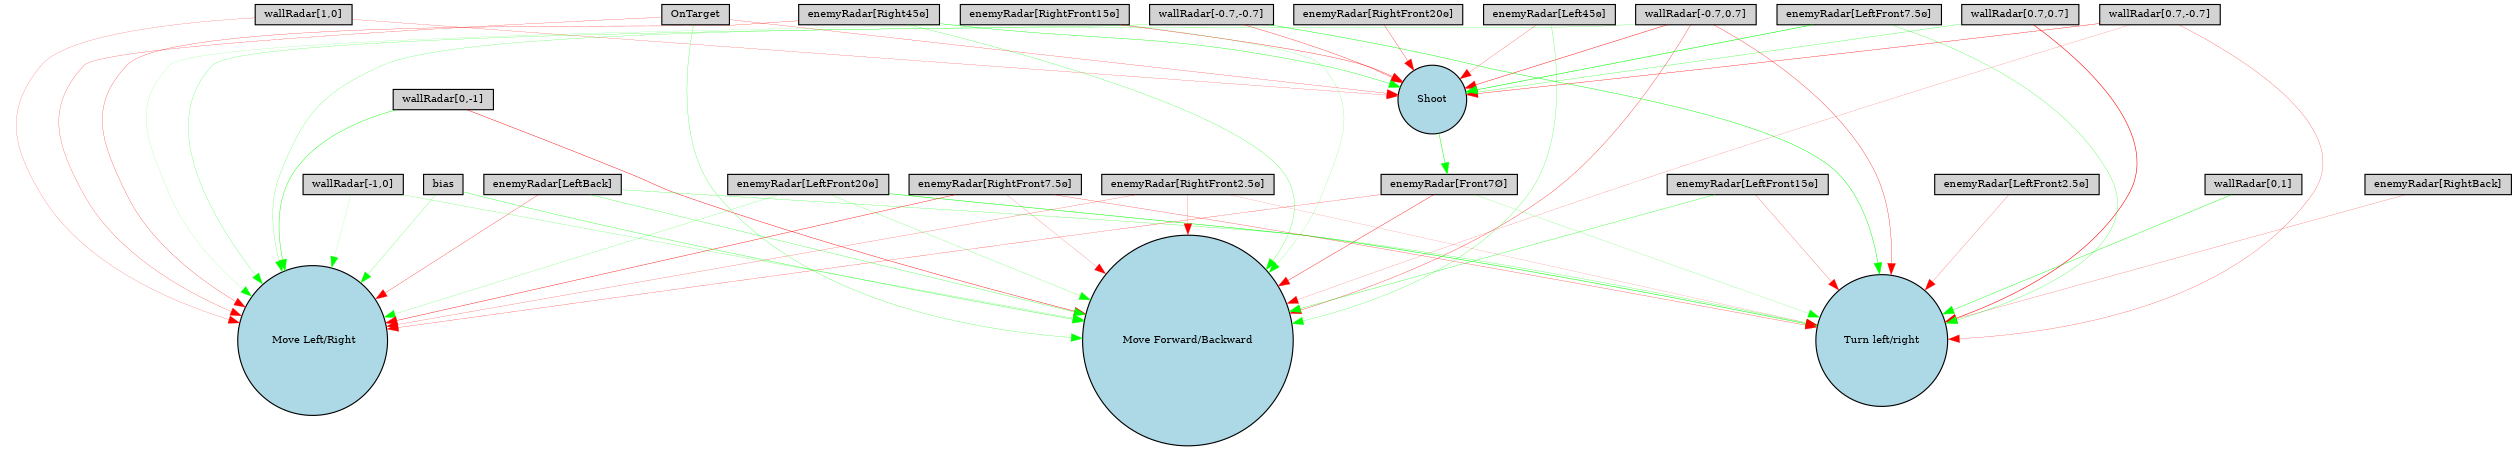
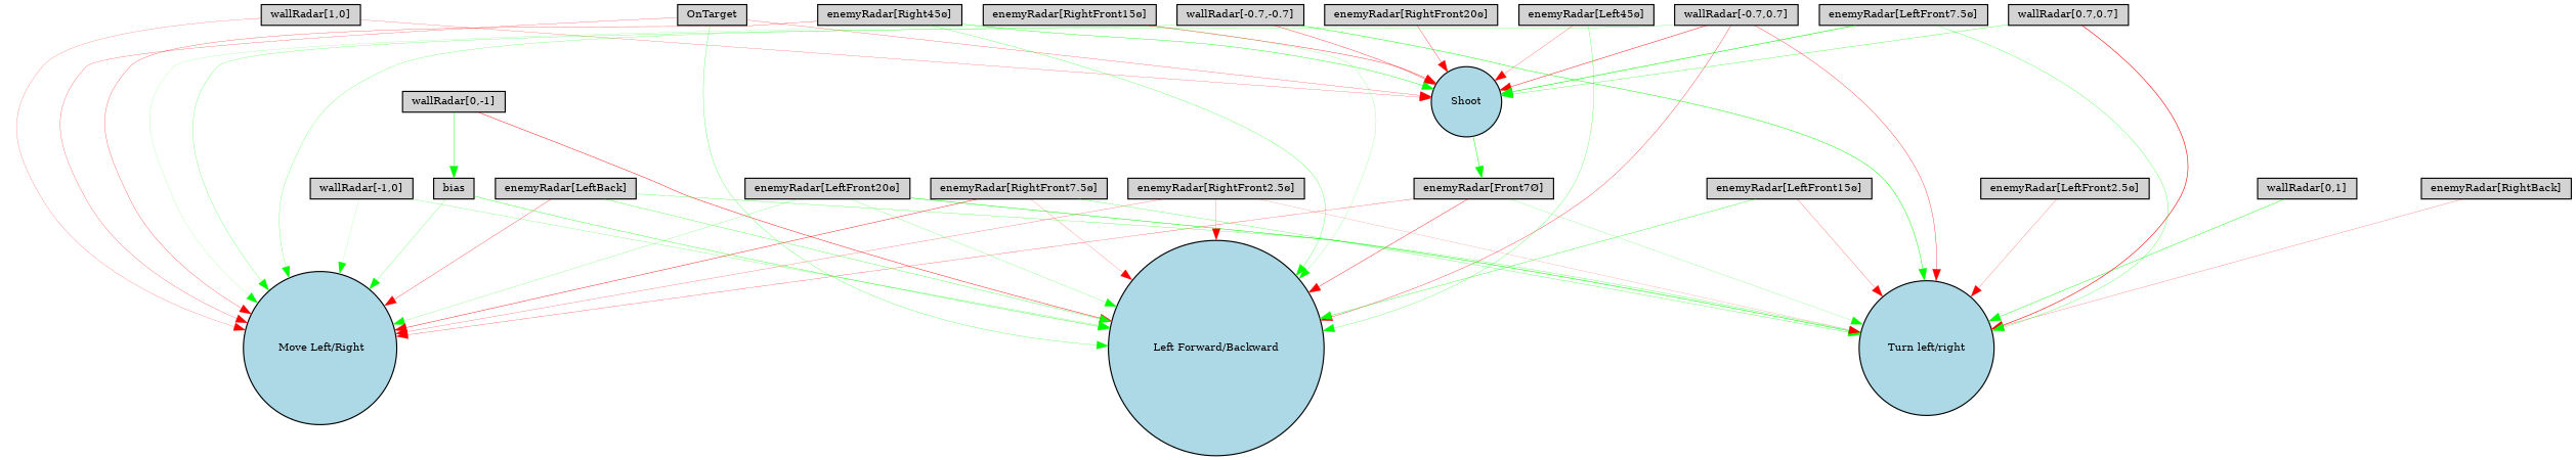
  digraph {
    node [fillcolor=lightgray fontsize=9 shape=box style=filled]
    edge [color=red style=solid]
    "wallRadar[1,0]" [height=0.2 width=0.2]
    Shoot [fillcolor=lightblue height=0.2 shape=circle width=0.2]
    " Move Left/Right" [fillcolor=lightblue height=0.2 shape=circle width=0.2]
    "enemyRadar[Front7Ø]" [height=0.2 width=0.2]
    "wallRadar[0,1]" [height=0.2 width=0.2]
    "Turn left/right" [fillcolor=lightblue height=0.2 shape=circle width=0.2]
    "wallRadar[-1,0]" [height=0.2 width=0.2]
-   "Move Forward/Backward" [fillcolor=lightblue height=0.2 shape=circle width=0.2]
+   "Move Forward/Backward" [fillcolor=lightblue height=0.2 shape=circle width=0.2 label="Left Forward/Backward"]
    "wallRadar[0,-1]" [height=0.2 width=0.2]
    "wallRadar[0.7,0.7]" [height=0.2 width=0.2]
    "wallRadar[-0.7,0.7]" [height=0.2 width=0.2]
    "wallRadar[-0.7,-0.7]" [height=0.2 width=0.2]
-   "wallRadar[0.7,-0.7]" [height=0.2 width=0.2]
    "enemyRadar[RightBack]" [height=0.2 width=0.2]
    "enemyRadar[LeftBack]" [height=0.2 width=0.2]
    "enemyRadar[Right45ø]" [height=0.2 width=0.2]
    "enemyRadar[Left45ø]" [height=0.2 width=0.2]
    "enemyRadar[RightFront20ø]" [height=0.2 width=0.2]
    "enemyRadar[LeftFront20ø]" [height=0.2 width=0.2]
    "enemyRadar[RightFront15ø]" [height=0.2 width=0.2]
    "enemyRadar[LeftFront15ø]" [height=0.2 width=0.2]
    "enemyRadar[RightFront7.5ø]" [height=0.2 width=0.2]
    "enemyRadar[LeftFront7.5ø]" [height=0.2 width=0.2]
    "enemyRadar[RightFront2.5ø]" [height=0.2 width=0.2]
    "enemyRadar[LeftFront2.5ø]" [height=0.2 width=0.2]
    OnTarget [height=0.2 width=0.2]
    bias [height=0.2 width=0.2]
    "wallRadar[1,0]" -> Shoot [penwidth=0.17271913399479555]
    "wallRadar[1,0]" -> " Move Left/Right" [penwidth=0.1574946098461488]
    Shoot -> "enemyRadar[Front7Ø]" [color=green penwidth=0.42252767516886924]
    "enemyRadar[Front7Ø]" -> " Move Left/Right" [penwidth=0.20910898566011554]
    "enemyRadar[Front7Ø]" -> "Turn left/right" [color=green penwidth=0.1564741084021256]
    "enemyRadar[Front7Ø]" -> "Move Forward/Backward" [penwidth=0.344355264315371]
    "wallRadar[0,1]" -> "Turn left/right" [color=green penwidth=0.3681721863124302]
    "wallRadar[-1,0]" -> " Move Left/Right" [color=green penwidth=0.10254058372531515]
    "wallRadar[-1,0]" -> "Move Forward/Backward" [color=green penwidth=0.17404676950026632]
-   "wallRadar[0,-1]" -> " Move Left/Right" [color=green penwidth=0.3728154094469488]
+   "wallRadar[0,-1]" -> bias [color=green penwidth=0.3728154094469488]
    "wallRadar[0,-1]" -> "Move Forward/Backward" [penwidth=0.3840442498516412]
    "wallRadar[0.7,0.7]" -> Shoot [color=green penwidth=0.25617022216767626]
    "wallRadar[0.7,0.7]" -> "Turn left/right" [penwidth=0.5017624255896895]
    "wallRadar[-0.7,0.7]" -> Shoot [penwidth=0.3949231932339531]
    "wallRadar[-0.7,0.7]" -> " Move Left/Right" [color=green penwidth=0.18914270940720784]
    "wallRadar[-0.7,0.7]" -> "Turn left/right" [penwidth=0.2915968085812177]
    "wallRadar[-0.7,0.7]" -> "Move Forward/Backward" [penwidth=0.27969539222476925]
    "wallRadar[-0.7,-0.7]" -> Shoot [penwidth=0.2989802916335925]
    "wallRadar[-0.7,-0.7]" -> " Move Left/Right" [color=green penwidth=0.19272058648248577]
    "wallRadar[-0.7,-0.7]" -> "Turn left/right" [color=green penwidth=0.40596815985803647]
-   "wallRadar[0.7,-0.7]" -> Shoot [penwidth=0.32034415074957484]
-   "wallRadar[0.7,-0.7]" -> "Turn left/right" [penwidth=0.21057617780010784]
-   "wallRadar[0.7,-0.7]" -> "Move Forward/Backward" [penwidth=0.1390173440818101]
    "enemyRadar[RightBack]" -> "Turn left/right" [penwidth=0.1736403947689486]
    "enemyRadar[LeftBack]" -> " Move Left/Right" [penwidth=0.258915209373906]
    "enemyRadar[LeftBack]" -> "Turn left/right" [color=green penwidth=0.22078879737691595]
    "enemyRadar[LeftBack]" -> "Move Forward/Backward" [color=green penwidth=0.25500208991077783]
    "enemyRadar[Right45ø]" -> Shoot [color=green penwidth=0.34550435837866705]
    "enemyRadar[Right45ø]" -> " Move Left/Right" [penwidth=0.22340469178354275]
    "enemyRadar[Right45ø]" -> "Move Forward/Backward" [color=green penwidth=0.22913082878318244]
    "enemyRadar[Left45ø]" -> Shoot [penwidth=0.19829838361016455]
    "enemyRadar[Left45ø]" -> "Move Forward/Backward" [color=green penwidth=0.22062318367624617]
    "enemyRadar[RightFront20ø]" -> Shoot [penwidth=0.27116204441352454]
    "enemyRadar[LeftFront20ø]" -> " Move Left/Right" [color=green penwidth=0.16340729239053217]
    "enemyRadar[LeftFront20ø]" -> "Turn left/right" [color=green penwidth=0.46956498004833636]
    "enemyRadar[LeftFront20ø]" -> "Move Forward/Backward" [color=green penwidth=0.17927573672034075]
    "enemyRadar[RightFront15ø]" -> Shoot [penwidth=0.3065589678116165]
    "enemyRadar[RightFront15ø]" -> " Move Left/Right" [color=green penwidth=0.10228193987137794]
    "enemyRadar[RightFront15ø]" -> "Move Forward/Backward" [color=green penwidth=0.1366089904460375]
    "enemyRadar[LeftFront15ø]" -> "Turn left/right" [penwidth=0.19632998756230666]
    "enemyRadar[LeftFront15ø]" -> "Move Forward/Backward" [color=green penwidth=0.296100477660081]
    "enemyRadar[RightFront7.5ø]" -> " Move Left/Right" [penwidth=0.36115343046204973]
-   "enemyRadar[RightFront7.5ø]" -> "Turn left/right" [penwidth=0.23260077422438127]
+   "enemyRadar[RightFront7.5ø]" -> "Turn left/right" [color=green penwidth=0.23260077422438127]
    "enemyRadar[RightFront7.5ø]" -> "Move Forward/Backward" [penwidth=0.15338847358875127]
    "enemyRadar[LeftFront7.5ø]" -> Shoot [color=green penwidth=0.5025511311086659]
    "enemyRadar[LeftFront7.5ø]" -> "Turn left/right" [color=green penwidth=0.2401142053334145]
    "enemyRadar[RightFront2.5ø]" -> " Move Left/Right" [penwidth=0.18126535639790875]
    "enemyRadar[RightFront2.5ø]" -> "Turn left/right" [penwidth=0.11648125019756309]
    "enemyRadar[RightFront2.5ø]" -> "Move Forward/Backward" [penwidth=0.16230909228531695]
    "enemyRadar[LeftFront2.5ø]" -> "Turn left/right" [penwidth=0.17645251881056429]
    OnTarget -> Shoot [penwidth=0.20197144985628468]
    OnTarget -> " Move Left/Right" [penwidth=0.20042352137103883]
    OnTarget -> "Move Forward/Backward" [color=green penwidth=0.22629178552469192]
    bias -> " Move Left/Right" [color=green penwidth=0.1885638062199459]
    bias -> "Move Forward/Backward" [color=green penwidth=0.3012765658431841]
  }
